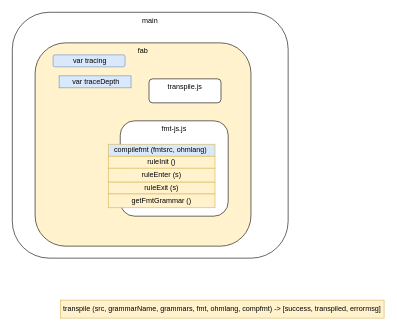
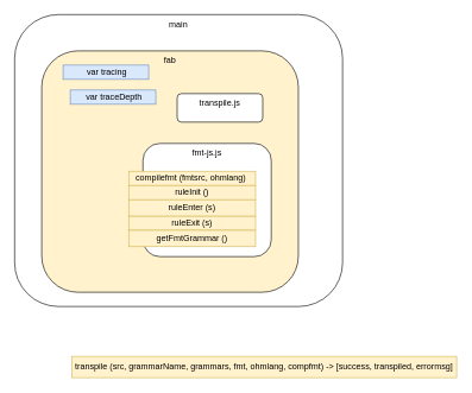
  <mxCell id="0" />
  <mxCell id="1" parent="0" />
  <mxCell id="2" value="main" style="rounded=1;whiteSpace=wrap;html=1;verticalAlign=top;" vertex="1" parent="1"><mxGeometry x="20" y="20" width="460" height="410" as="geometry" /></mxCell>
  <mxCell id="3" value="fab" style="rounded=1;whiteSpace=wrap;html=1;verticalAlign=top;container=0;fillColor=#fff2cc;" vertex="1" parent="1"><mxGeometry x="58" y="71" width="360" height="339" as="geometry" /></mxCell>
- <mxCell id="4" value="&amp;nbsp;var tracing" style="whiteSpace=wrap;html=1;fillColor=#dae8fc;strokeColor=#6c8ebf;container=0;rounded=1;" vertex="1" parent="1"><mxGeometry x="88" y="91" width="120" height="20" as="geometry" /></mxCell>
+ <mxCell id="4" value="&amp;nbsp;var tracing" style="rounded=0;whiteSpace=wrap;html=1;fillColor=#dae8fc;strokeColor=#6c8ebf;container=0;" vertex="1" parent="1"><mxGeometry x="88" y="91" width="120" height="20" as="geometry" /></mxCell>
  <mxCell id="5" value="&amp;nbsp;var traceDepth" style="rounded=0;whiteSpace=wrap;html=1;fillColor=#dae8fc;strokeColor=#6c8ebf;container=0;" vertex="1" parent="1"><mxGeometry x="98" y="126" width="120" height="20" as="geometry" /></mxCell>
  <mxCell id="6" value="transpile.js" style="rounded=1;whiteSpace=wrap;html=1;verticalAlign=top;container=0;" vertex="1" parent="1"><mxGeometry x="248" y="131" width="120" height="40" as="geometry" /></mxCell>
  <mxCell id="7" value="fmt-js.js" style="rounded=1;whiteSpace=wrap;html=1;verticalAlign=top;container=0;" vertex="1" parent="1"><mxGeometry x="200" y="201" width="180" height="159" as="geometry" /></mxCell>
- <mxCell id="8" value="compilefmt (fmtsrc, ohmlang)&amp;nbsp;" style="rounded=0;whiteSpace=wrap;html=1;fillColor=#dae8fc;strokeColor=#d6b656;container=0;" vertex="1" parent="1"><mxGeometry x="180" y="240" width="178" height="20" as="geometry" /></mxCell>
+ <mxCell id="8" value="compilefmt (fmtsrc, ohmlang)&amp;nbsp;" style="rounded=0;whiteSpace=wrap;html=1;fillColor=#fff2cc;strokeColor=#d6b656;container=0;" vertex="1" parent="1"><mxGeometry x="180" y="240" width="178" height="20" as="geometry" /></mxCell>
  <mxCell id="9" value="ruleInit ()" style="rounded=0;whiteSpace=wrap;html=1;fillColor=#fff2cc;strokeColor=#d6b656;container=0;" vertex="1" parent="1"><mxGeometry x="180" y="260" width="178" height="20" as="geometry" /></mxCell>
  <mxCell id="10" value="ruleExit (s)" style="rounded=0;whiteSpace=wrap;html=1;fillColor=#fff2cc;strokeColor=#d6b656;container=0;" vertex="1" parent="1"><mxGeometry x="180" y="303" width="178" height="20" as="geometry" /></mxCell>
  <mxCell id="11" value="ruleEnter (s)" style="rounded=0;whiteSpace=wrap;html=1;fillColor=#fff2cc;strokeColor=#d6b656;container=0;" vertex="1" parent="1"><mxGeometry x="180" y="280" width="178" height="23" as="geometry" /></mxCell>
  <mxCell id="12" value="getFmtGrammar ()" style="rounded=0;whiteSpace=wrap;html=1;fillColor=#fff2cc;strokeColor=#d6b656;container=0;" vertex="1" parent="1"><mxGeometry x="180" y="323" width="178" height="23" as="geometry" /></mxCell>
  <mxCell id="13" value="&lt;div&gt;transpile (src, grammarName, grammars, fmt, ohmlang, compfmt) -&amp;gt; [success, transpiled, errormsg]&lt;/div&gt;" style="rounded=0;whiteSpace=wrap;html=1;fillColor=#fff2cc;strokeColor=#d6b656;container=0;" vertex="1" parent="1"><mxGeometry x="100" y="500" width="540" height="30" as="geometry" /></mxCell>
